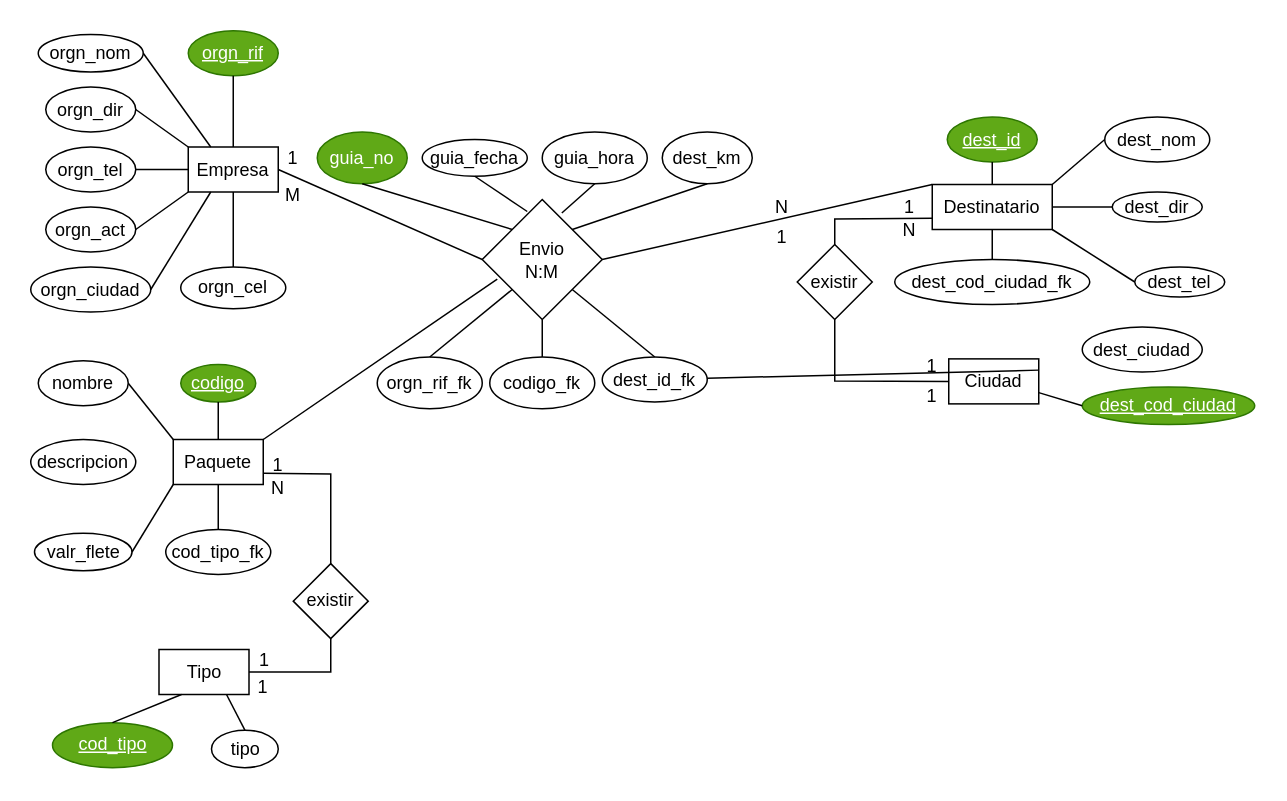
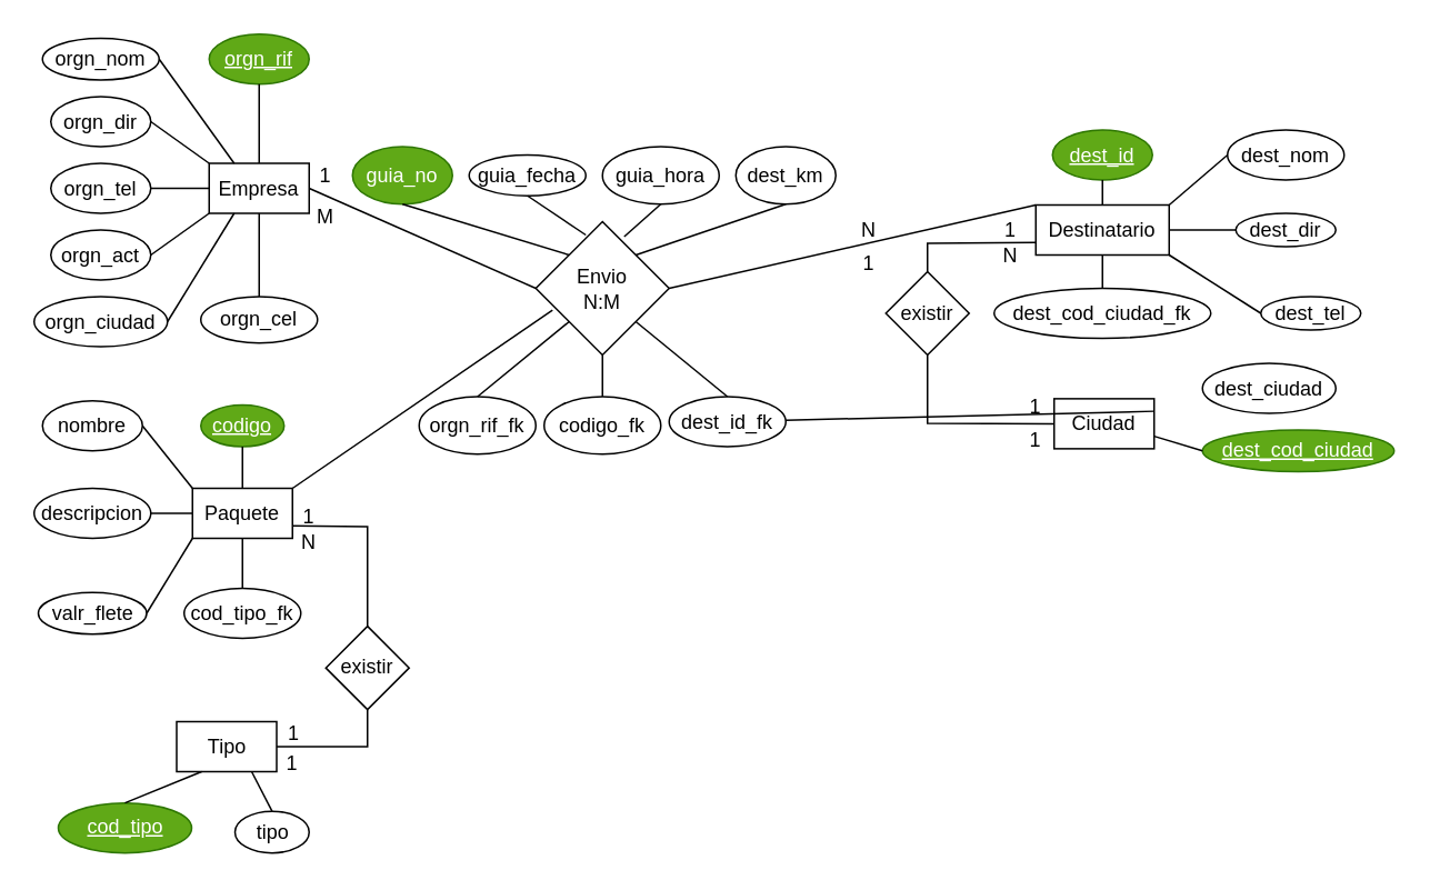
  <mxCell id="0" />
  <mxCell id="1" parent="0" />
  <mxCell id="2" value="Paquete" style="rounded=0;whiteSpace=wrap;html=1;" parent="1" vertex="1"><mxGeometry x="115" y="292.5" width="60" height="30" as="geometry" /></mxCell>
  <mxCell id="3" value="Destinatario" style="rounded=0;whiteSpace=wrap;html=1;" parent="1" vertex="1"><mxGeometry x="621" y="122.5" width="80" height="30" as="geometry" /></mxCell>
  <mxCell id="4" value="Empresa" style="rounded=0;whiteSpace=wrap;html=1;" parent="1" vertex="1"><mxGeometry x="125" y="97.5" width="60" height="30" as="geometry" /></mxCell>
  <mxCell id="5" value="orgn_rif" style="ellipse;whiteSpace=wrap;html=1;fontStyle=4;fillColor=#60a917;fontColor=#ffffff;strokeColor=#2D7600;" parent="1" vertex="1"><mxGeometry x="125" y="20" width="60" height="30" as="geometry" /></mxCell>
  <mxCell id="6" value="codigo_fk" style="ellipse;whiteSpace=wrap;html=1;" parent="1" vertex="1"><mxGeometry x="326" y="237.5" width="70" height="34.5" as="geometry" /></mxCell>
  <mxCell id="7" value="dest_id_fk" style="ellipse;whiteSpace=wrap;html=1;" parent="1" vertex="1"><mxGeometry x="401" y="237.5" width="70" height="30" as="geometry" /></mxCell>
  <mxCell id="8" value="orgn_rif_fk" style="ellipse;whiteSpace=wrap;html=1;" parent="1" vertex="1"><mxGeometry x="251" y="237.5" width="70" height="34.5" as="geometry" /></mxCell>
  <mxCell id="9" value="dest_km" style="ellipse;whiteSpace=wrap;html=1;" parent="1" vertex="1"><mxGeometry x="441" y="87.5" width="60" height="34.5" as="geometry" /></mxCell>
  <mxCell id="10" value="guia_hora" style="ellipse;whiteSpace=wrap;html=1;" parent="1" vertex="1"><mxGeometry x="361" y="87.5" width="70" height="34.5" as="geometry" /></mxCell>
  <mxCell id="11" value="guia_fecha" style="ellipse;whiteSpace=wrap;html=1;" parent="1" vertex="1"><mxGeometry x="281" y="92.5" width="70" height="24.5" as="geometry" /></mxCell>
  <mxCell id="12" value="guia_no" style="ellipse;whiteSpace=wrap;html=1;fillColor=#60a917;fontColor=#ffffff;strokeColor=#2D7600;" parent="1" vertex="1"><mxGeometry x="211" y="87.5" width="60" height="34.5" as="geometry" /></mxCell>
  <mxCell id="13" value="valr_flete" style="ellipse;whiteSpace=wrap;html=1;" parent="1" vertex="1"><mxGeometry x="22.5" y="355" width="65" height="25" as="geometry" /></mxCell>
  <mxCell id="14" value="descripcion" style="ellipse;whiteSpace=wrap;html=1;" parent="1" vertex="1"><mxGeometry x="20" y="292.5" width="70" height="30" as="geometry" /></mxCell>
  <mxCell id="15" value="nombre" style="ellipse;whiteSpace=wrap;html=1;" parent="1" vertex="1"><mxGeometry x="25" y="240" width="60" height="30" as="geometry" /></mxCell>
  <mxCell id="16" value="cod_tipo_fk" style="ellipse;whiteSpace=wrap;html=1;" parent="1" vertex="1"><mxGeometry x="110" y="352.5" width="70" height="30" as="geometry" /></mxCell>
  <mxCell id="17" value="codigo" style="ellipse;whiteSpace=wrap;html=1;fontStyle=4;fillColor=#60a917;fontColor=#ffffff;strokeColor=#2D7600;" parent="1" vertex="1"><mxGeometry x="120" y="242.5" width="50" height="25" as="geometry" /></mxCell>
  <mxCell id="18" value="dest_tel" style="ellipse;whiteSpace=wrap;html=1;" parent="1" vertex="1"><mxGeometry x="756" y="177.5" width="60" height="20" as="geometry" /></mxCell>
  <mxCell id="19" value="dest_dir" style="ellipse;whiteSpace=wrap;html=1;" parent="1" vertex="1"><mxGeometry x="741" y="127.5" width="60" height="20" as="geometry" /></mxCell>
  <mxCell id="20" value="dest_cod_ciudad_fk" style="ellipse;whiteSpace=wrap;html=1;" parent="1" vertex="1"><mxGeometry x="596" y="172.5" width="130" height="30" as="geometry" /></mxCell>
  <mxCell id="21" value="dest_nom" style="ellipse;whiteSpace=wrap;html=1;" parent="1" vertex="1"><mxGeometry x="736" y="77.5" width="70" height="30" as="geometry" /></mxCell>
  <mxCell id="22" value="dest_id" style="ellipse;whiteSpace=wrap;html=1;fontStyle=4;fillColor=#60a917;fontColor=#ffffff;strokeColor=#2D7600;" parent="1" vertex="1"><mxGeometry x="631" y="77.5" width="60" height="30" as="geometry" /></mxCell>
  <mxCell id="23" style="edgeStyle=orthogonalEdgeStyle;rounded=0;orthogonalLoop=1;jettySize=auto;html=1;exitX=0.5;exitY=0;exitDx=0;exitDy=0;entryX=0.5;entryY=1;entryDx=0;entryDy=0;strokeColor=none;" edge="1" parent="1" source="24" target="4"><mxGeometry relative="1" as="geometry" /></mxCell>
  <mxCell id="24" value="orgn_cel" style="ellipse;whiteSpace=wrap;html=1;" parent="1" vertex="1"><mxGeometry x="120" y="177.5" width="70" height="27.75" as="geometry" /></mxCell>
  <mxCell id="25" value="orgn_tel" style="ellipse;whiteSpace=wrap;html=1;" parent="1" vertex="1"><mxGeometry x="30" y="97.5" width="60" height="30" as="geometry" /></mxCell>
  <mxCell id="26" value="orgn_dir" style="ellipse;whiteSpace=wrap;html=1;" parent="1" vertex="1"><mxGeometry x="30" y="57.5" width="60" height="30" as="geometry" /></mxCell>
  <mxCell id="27" value="orgn_ciudad" style="ellipse;whiteSpace=wrap;html=1;" parent="1" vertex="1"><mxGeometry x="20" y="177.5" width="80" height="30" as="geometry" /></mxCell>
  <mxCell id="28" value="orgn_act" style="ellipse;whiteSpace=wrap;html=1;" parent="1" vertex="1"><mxGeometry x="30" y="137.5" width="60" height="30" as="geometry" /></mxCell>
  <mxCell id="29" value="orgn_nom" style="ellipse;whiteSpace=wrap;html=1;" parent="1" vertex="1"><mxGeometry x="25" y="22.5" width="70" height="25" as="geometry" /></mxCell>
  <mxCell id="30" value="" style="endArrow=none;html=1;rounded=0;entryX=0.5;entryY=0;entryDx=0;entryDy=0;exitX=0.5;exitY=1;exitDx=0;exitDy=0;" edge="1" parent="1" source="2" target="16"><mxGeometry width="50" height="50" relative="1" as="geometry"><mxPoint x="325" y="252.5" as="sourcePoint" /><mxPoint x="375" y="202.5" as="targetPoint" /></mxGeometry></mxCell>
  <mxCell id="31" value="" style="endArrow=none;html=1;rounded=0;exitX=1;exitY=0.5;exitDx=0;exitDy=0;entryX=0;entryY=1;entryDx=0;entryDy=0;" edge="1" parent="1" source="13" target="2"><mxGeometry width="50" height="50" relative="1" as="geometry"><mxPoint x="325" y="252.5" as="sourcePoint" /><mxPoint x="375" y="202.5" as="targetPoint" /></mxGeometry></mxCell>
+ <mxCell id="32" value="" style="endArrow=none;html=1;rounded=0;entryX=1;entryY=0.5;entryDx=0;entryDy=0;exitX=0;exitY=0.5;exitDx=0;exitDy=0;" edge="1" parent="1" source="2" target="14"><mxGeometry width="50" height="50" relative="1" as="geometry"><mxPoint x="325" y="252.5" as="sourcePoint" /><mxPoint x="375" y="202.5" as="targetPoint" /></mxGeometry></mxCell>
  <mxCell id="33" value="" style="endArrow=none;html=1;rounded=0;entryX=1;entryY=0.5;entryDx=0;entryDy=0;exitX=0;exitY=0;exitDx=0;exitDy=0;" edge="1" parent="1" source="2" target="15"><mxGeometry width="50" height="50" relative="1" as="geometry"><mxPoint x="325" y="252.5" as="sourcePoint" /><mxPoint x="375" y="202.5" as="targetPoint" /></mxGeometry></mxCell>
  <mxCell id="34" value="" style="endArrow=none;html=1;rounded=0;entryX=0.5;entryY=1;entryDx=0;entryDy=0;exitX=0.5;exitY=0;exitDx=0;exitDy=0;" edge="1" parent="1" source="2" target="17"><mxGeometry width="50" height="50" relative="1" as="geometry"><mxPoint x="325" y="252.5" as="sourcePoint" /><mxPoint x="375" y="202.5" as="targetPoint" /></mxGeometry></mxCell>
  <mxCell id="35" value="" style="endArrow=none;html=1;rounded=0;entryX=0.5;entryY=1;entryDx=0;entryDy=0;exitX=0.5;exitY=0;exitDx=0;exitDy=0;" edge="1" parent="1" source="20" target="3"><mxGeometry width="50" height="50" relative="1" as="geometry"><mxPoint x="491" y="327.5" as="sourcePoint" /><mxPoint x="541" y="277.5" as="targetPoint" /></mxGeometry></mxCell>
  <mxCell id="36" value="" style="endArrow=none;html=1;rounded=0;entryX=0;entryY=0.5;entryDx=0;entryDy=0;exitX=1;exitY=1;exitDx=0;exitDy=0;" edge="1" parent="1" source="3" target="18"><mxGeometry width="50" height="50" relative="1" as="geometry"><mxPoint x="721" y="157.5" as="sourcePoint" /><mxPoint x="541" y="277.5" as="targetPoint" /></mxGeometry></mxCell>
  <mxCell id="37" value="" style="endArrow=none;html=1;rounded=0;entryX=0;entryY=0.5;entryDx=0;entryDy=0;exitX=1;exitY=0.5;exitDx=0;exitDy=0;" edge="1" parent="1" source="3" target="19"><mxGeometry width="50" height="50" relative="1" as="geometry"><mxPoint x="491" y="327.5" as="sourcePoint" /><mxPoint x="541" y="277.5" as="targetPoint" /></mxGeometry></mxCell>
  <mxCell id="38" value="" style="endArrow=none;html=1;rounded=0;entryX=0;entryY=0.5;entryDx=0;entryDy=0;exitX=1;exitY=0;exitDx=0;exitDy=0;" edge="1" parent="1" source="3" target="21"><mxGeometry width="50" height="50" relative="1" as="geometry"><mxPoint x="491" y="327.5" as="sourcePoint" /><mxPoint x="541" y="277.5" as="targetPoint" /></mxGeometry></mxCell>
  <mxCell id="39" value="" style="endArrow=none;html=1;rounded=0;entryX=0.5;entryY=1;entryDx=0;entryDy=0;exitX=0.5;exitY=0;exitDx=0;exitDy=0;" edge="1" parent="1" source="3" target="22"><mxGeometry width="50" height="50" relative="1" as="geometry"><mxPoint x="491" y="327.5" as="sourcePoint" /><mxPoint x="541" y="277.5" as="targetPoint" /></mxGeometry></mxCell>
  <mxCell id="40" value="" style="endArrow=none;html=1;rounded=0;entryX=0.5;entryY=1;entryDx=0;entryDy=0;exitX=0.5;exitY=0;exitDx=0;exitDy=0;" edge="1" parent="1" source="4" target="5"><mxGeometry width="50" height="50" relative="1" as="geometry"><mxPoint x="335" y="267.5" as="sourcePoint" /><mxPoint x="385" y="217.5" as="targetPoint" /></mxGeometry></mxCell>
  <mxCell id="41" value="" style="endArrow=none;html=1;rounded=0;entryX=1;entryY=0.5;entryDx=0;entryDy=0;exitX=0.25;exitY=0;exitDx=0;exitDy=0;" edge="1" parent="1" source="4" target="29"><mxGeometry width="50" height="50" relative="1" as="geometry"><mxPoint x="335" y="267.5" as="sourcePoint" /><mxPoint x="385" y="217.5" as="targetPoint" /></mxGeometry></mxCell>
  <mxCell id="42" value="" style="endArrow=none;html=1;rounded=0;entryX=1;entryY=0.5;entryDx=0;entryDy=0;exitX=0;exitY=0;exitDx=0;exitDy=0;" edge="1" parent="1" source="4" target="26"><mxGeometry width="50" height="50" relative="1" as="geometry"><mxPoint x="335" y="267.5" as="sourcePoint" /><mxPoint x="385" y="217.5" as="targetPoint" /></mxGeometry></mxCell>
  <mxCell id="43" value="" style="endArrow=none;html=1;rounded=0;entryX=1;entryY=0.5;entryDx=0;entryDy=0;exitX=0;exitY=0.5;exitDx=0;exitDy=0;" edge="1" parent="1" source="4" target="25"><mxGeometry width="50" height="50" relative="1" as="geometry"><mxPoint x="335" y="267.5" as="sourcePoint" /><mxPoint x="385" y="217.5" as="targetPoint" /></mxGeometry></mxCell>
  <mxCell id="44" value="" style="endArrow=none;html=1;rounded=0;entryX=1;entryY=0.5;entryDx=0;entryDy=0;exitX=0;exitY=1;exitDx=0;exitDy=0;" edge="1" parent="1" source="4" target="28"><mxGeometry width="50" height="50" relative="1" as="geometry"><mxPoint x="335" y="267.5" as="sourcePoint" /><mxPoint x="385" y="217.5" as="targetPoint" /></mxGeometry></mxCell>
  <mxCell id="45" value="" style="endArrow=none;html=1;rounded=0;entryX=0.25;entryY=1;entryDx=0;entryDy=0;exitX=1;exitY=0.5;exitDx=0;exitDy=0;" edge="1" parent="1" source="27" target="4"><mxGeometry width="50" height="50" relative="1" as="geometry"><mxPoint x="335" y="267.5" as="sourcePoint" /><mxPoint x="385" y="217.5" as="targetPoint" /></mxGeometry></mxCell>
  <mxCell id="46" value="" style="endArrow=none;html=1;rounded=0;exitX=0.5;exitY=0;exitDx=0;exitDy=0;" edge="1" parent="1" source="24" target="4"><mxGeometry width="50" height="50" relative="1" as="geometry"><mxPoint x="335" y="267.5" as="sourcePoint" /><mxPoint x="155" y="127.5" as="targetPoint" /></mxGeometry></mxCell>
  <mxCell id="47" value="" style="endArrow=none;html=1;rounded=0;entryX=0.5;entryY=1;entryDx=0;entryDy=0;exitX=0.663;exitY=0.113;exitDx=0;exitDy=0;exitPerimeter=0;" edge="1" parent="1" source="60" target="10"><mxGeometry width="50" height="50" relative="1" as="geometry"><mxPoint x="271" y="-122.5" as="sourcePoint" /><mxPoint x="321" y="-172.5" as="targetPoint" /></mxGeometry></mxCell>
  <mxCell id="48" value="" style="endArrow=none;html=1;rounded=0;entryX=0.375;entryY=0.1;entryDx=0;entryDy=0;entryPerimeter=0;exitX=0.5;exitY=1;exitDx=0;exitDy=0;" edge="1" parent="1" source="11" target="60"><mxGeometry width="50" height="50" relative="1" as="geometry"><mxPoint x="271" y="-122.5" as="sourcePoint" /><mxPoint x="321" y="-172.5" as="targetPoint" /></mxGeometry></mxCell>
  <mxCell id="49" value="" style="endArrow=none;html=1;rounded=0;exitX=0.5;exitY=1;exitDx=0;exitDy=0;entryX=0;entryY=0;entryDx=0;entryDy=0;" edge="1" parent="1" source="12" target="60"><mxGeometry width="50" height="50" relative="1" as="geometry"><mxPoint x="271" y="-122.5" as="sourcePoint" /><mxPoint x="321" y="-172.5" as="targetPoint" /></mxGeometry></mxCell>
  <mxCell id="50" value="Ciudad" style="rounded=0;whiteSpace=wrap;html=1;" vertex="1" parent="1"><mxGeometry x="632" y="238.75" width="60" height="30" as="geometry" /></mxCell>
  <mxCell id="51" value="dest_ciudad" style="ellipse;whiteSpace=wrap;html=1;" vertex="1" parent="1"><mxGeometry x="721" y="217.5" width="80" height="30" as="geometry" /></mxCell>
  <mxCell id="52" value="dest_cod_ciudad" style="ellipse;whiteSpace=wrap;html=1;fontStyle=4;fillColor=#60a917;fontColor=#ffffff;strokeColor=#2D7600;" vertex="1" parent="1"><mxGeometry x="721" y="257.5" width="115" height="25" as="geometry" /></mxCell>
  <mxCell id="53" value="" style="endArrow=none;html=1;rounded=0;exitX=1;exitY=0.25;exitDx=0;exitDy=0;" edge="1" parent="1" source="50" target="7"><mxGeometry width="50" height="50" relative="1" as="geometry"><mxPoint x="842" y="198.75" as="sourcePoint" /><mxPoint x="892" y="148.75" as="targetPoint" /></mxGeometry></mxCell>
  <mxCell id="54" value="" style="endArrow=none;html=1;rounded=0;entryX=0;entryY=0.5;entryDx=0;entryDy=0;exitX=1;exitY=0.75;exitDx=0;exitDy=0;" edge="1" parent="1" source="50" target="52"><mxGeometry width="50" height="50" relative="1" as="geometry"><mxPoint x="842" y="198.75" as="sourcePoint" /><mxPoint x="892" y="148.75" as="targetPoint" /></mxGeometry></mxCell>
  <mxCell id="55" value="Tipo" style="rounded=0;whiteSpace=wrap;html=1;" vertex="1" parent="1"><mxGeometry x="105.5" y="432.5" width="60" height="30" as="geometry" /></mxCell>
  <mxCell id="56" value="cod_tipo" style="ellipse;whiteSpace=wrap;html=1;fontStyle=4;fillColor=#60a917;fontColor=#ffffff;strokeColor=#2D7600;" vertex="1" parent="1"><mxGeometry x="34.5" y="481.25" width="80" height="30" as="geometry" /></mxCell>
  <mxCell id="57" value="tipo" style="ellipse;whiteSpace=wrap;html=1;fontStyle=0" vertex="1" parent="1"><mxGeometry x="140.5" y="486.25" width="44.5" height="25" as="geometry" /></mxCell>
  <mxCell id="58" value="" style="endArrow=none;html=1;rounded=0;entryX=0.5;entryY=0;entryDx=0;entryDy=0;exitX=0.25;exitY=1;exitDx=0;exitDy=0;" edge="1" parent="1" source="55" target="56"><mxGeometry width="50" height="50" relative="1" as="geometry"><mxPoint x="315.5" y="392.5" as="sourcePoint" /><mxPoint x="365.5" y="342.5" as="targetPoint" /></mxGeometry></mxCell>
  <mxCell id="59" value="" style="endArrow=none;html=1;rounded=0;entryX=0.5;entryY=0;entryDx=0;entryDy=0;exitX=0.75;exitY=1;exitDx=0;exitDy=0;" edge="1" parent="1" source="55" target="57"><mxGeometry width="50" height="50" relative="1" as="geometry"><mxPoint x="315.5" y="392.5" as="sourcePoint" /><mxPoint x="365.5" y="342.5" as="targetPoint" /></mxGeometry></mxCell>
  <mxCell id="60" value="Envio&lt;br&gt;N:M" style="rhombus;whiteSpace=wrap;html=1;" vertex="1" parent="1"><mxGeometry x="321" y="132.5" width="80" height="80" as="geometry" /></mxCell>
  <mxCell id="61" value="" style="endArrow=none;html=1;rounded=0;entryX=0;entryY=0;entryDx=0;entryDy=0;exitX=1;exitY=0.5;exitDx=0;exitDy=0;" edge="1" parent="1" source="60" target="3"><mxGeometry width="50" height="50" relative="1" as="geometry"><mxPoint x="46" y="652.5" as="sourcePoint" /><mxPoint x="96" y="602.5" as="targetPoint" /></mxGeometry></mxCell>
  <mxCell id="62" value="" style="endArrow=none;html=1;rounded=0;entryX=1;entryY=0;entryDx=0;entryDy=0;exitX=0.125;exitY=0.663;exitDx=0;exitDy=0;exitPerimeter=0;" edge="1" parent="1" source="60" target="2"><mxGeometry width="50" height="50" relative="1" as="geometry"><mxPoint x="46" y="652.5" as="sourcePoint" /><mxPoint x="96" y="602.5" as="targetPoint" /></mxGeometry></mxCell>
  <mxCell id="63" value="" style="endArrow=none;html=1;rounded=0;entryX=0.5;entryY=0;entryDx=0;entryDy=0;exitX=1;exitY=0.75;exitDx=0;exitDy=0;" edge="1" parent="1" source="2" target="77"><mxGeometry width="50" height="50" relative="1" as="geometry"><mxPoint x="220" y="302.5" as="sourcePoint" /><mxPoint x="130" y="587.5" as="targetPoint" /><Array as="points"><mxPoint x="220" y="315.5" /></Array></mxGeometry></mxCell>
  <mxCell id="64" value="" style="endArrow=none;html=1;rounded=0;entryX=0.5;entryY=1;entryDx=0;entryDy=0;exitX=1;exitY=0.5;exitDx=0;exitDy=0;" edge="1" parent="1" source="55" target="77"><mxGeometry width="50" height="50" relative="1" as="geometry"><mxPoint x="80" y="637.5" as="sourcePoint" /><mxPoint x="130" y="587.5" as="targetPoint" /><Array as="points"><mxPoint x="220" y="447.5" /></Array></mxGeometry></mxCell>
  <mxCell id="65" value="" style="endArrow=none;html=1;rounded=0;entryX=0.5;entryY=0;entryDx=0;entryDy=0;exitX=1;exitY=1;exitDx=0;exitDy=0;" edge="1" parent="1" source="60" target="7"><mxGeometry width="50" height="50" relative="1" as="geometry"><mxPoint x="281" y="77.5" as="sourcePoint" /><mxPoint x="331" y="27.5" as="targetPoint" /></mxGeometry></mxCell>
  <mxCell id="66" value="" style="endArrow=none;html=1;rounded=0;exitX=0.5;exitY=0;exitDx=0;exitDy=0;entryX=0.5;entryY=1;entryDx=0;entryDy=0;" edge="1" parent="1" source="6" target="60"><mxGeometry width="50" height="50" relative="1" as="geometry"><mxPoint x="281" y="77.5" as="sourcePoint" /><mxPoint x="331" y="27.5" as="targetPoint" /></mxGeometry></mxCell>
  <mxCell id="67" value="" style="endArrow=none;html=1;rounded=0;entryX=0.5;entryY=0;entryDx=0;entryDy=0;exitX=0;exitY=1;exitDx=0;exitDy=0;" edge="1" parent="1" source="60" target="8"><mxGeometry width="50" height="50" relative="1" as="geometry"><mxPoint x="281" y="77.5" as="sourcePoint" /><mxPoint x="331" y="27.5" as="targetPoint" /></mxGeometry></mxCell>
  <mxCell id="68" value="" style="endArrow=none;html=1;rounded=0;entryX=0.5;entryY=1;entryDx=0;entryDy=0;exitX=1;exitY=0;exitDx=0;exitDy=0;" edge="1" parent="1" source="60" target="9"><mxGeometry width="50" height="50" relative="1" as="geometry"><mxPoint x="281" y="77.5" as="sourcePoint" /><mxPoint x="331" y="27.5" as="targetPoint" /></mxGeometry></mxCell>
  <mxCell id="69" value="existir" style="rhombus;whiteSpace=wrap;html=1;" vertex="1" parent="1"><mxGeometry x="531" y="162.5" width="50" height="50" as="geometry" /></mxCell>
  <mxCell id="70" value="" style="endArrow=none;html=1;rounded=0;entryX=1;entryY=0.5;entryDx=0;entryDy=0;exitX=0;exitY=0.5;exitDx=0;exitDy=0;" edge="1" parent="1" source="60" target="4"><mxGeometry width="50" height="50" relative="1" as="geometry"><mxPoint x="501" y="247.5" as="sourcePoint" /><mxPoint x="551" y="197.5" as="targetPoint" /></mxGeometry></mxCell>
  <mxCell id="71" value="" style="endArrow=none;html=1;rounded=0;entryX=0;entryY=0.5;entryDx=0;entryDy=0;exitX=0.5;exitY=1;exitDx=0;exitDy=0;" edge="1" parent="1" source="69" target="50"><mxGeometry width="50" height="50" relative="1" as="geometry"><mxPoint x="551" y="253.5" as="sourcePoint" /><mxPoint x="551" y="197.5" as="targetPoint" /><Array as="points"><mxPoint x="556" y="253.5" /></Array></mxGeometry></mxCell>
  <mxCell id="72" value="" style="endArrow=none;html=1;rounded=0;entryX=0;entryY=0.75;entryDx=0;entryDy=0;exitX=0.5;exitY=0;exitDx=0;exitDy=0;" edge="1" parent="1" source="69" target="3"><mxGeometry width="50" height="50" relative="1" as="geometry"><mxPoint x="501" y="247.5" as="sourcePoint" /><mxPoint x="551" y="197.5" as="targetPoint" /><Array as="points"><mxPoint x="556" y="145.5" /></Array></mxGeometry></mxCell>
  <mxCell id="73" value="1" style="text;html=1;strokeColor=none;fillColor=none;align=center;verticalAlign=middle;whiteSpace=wrap;rounded=0;" vertex="1" parent="1"><mxGeometry x="596" y="132.5" width="20" height="10" as="geometry" /></mxCell>
  <mxCell id="74" value="1" style="text;html=1;strokeColor=none;fillColor=none;align=center;verticalAlign=middle;whiteSpace=wrap;rounded=0;" vertex="1" parent="1"><mxGeometry x="611" y="258.75" width="20" height="10" as="geometry" /></mxCell>
  <mxCell id="75" value="1" style="text;html=1;strokeColor=none;fillColor=none;align=center;verticalAlign=middle;whiteSpace=wrap;rounded=0;" vertex="1" parent="1"><mxGeometry x="611" y="238.75" width="20" height="10" as="geometry" /></mxCell>
  <mxCell id="76" value="N" style="text;html=1;strokeColor=none;fillColor=none;align=center;verticalAlign=middle;whiteSpace=wrap;rounded=0;" vertex="1" parent="1"><mxGeometry x="596" y="147.5" width="20" height="10" as="geometry" /></mxCell>
  <mxCell id="77" value="existir" style="rhombus;whiteSpace=wrap;html=1;" vertex="1" parent="1"><mxGeometry x="195" y="375.25" width="50" height="50" as="geometry" /></mxCell>
  <mxCell id="78" value="1" style="text;html=1;strokeColor=none;fillColor=none;align=center;verticalAlign=middle;whiteSpace=wrap;rounded=0;" vertex="1" parent="1"><mxGeometry x="165.5" y="435.25" width="20" height="10" as="geometry" /></mxCell>
  <mxCell id="79" value="1" style="text;html=1;strokeColor=none;fillColor=none;align=center;verticalAlign=middle;whiteSpace=wrap;rounded=0;" vertex="1" parent="1"><mxGeometry x="165" y="452.5" width="20" height="10" as="geometry" /></mxCell>
  <mxCell id="80" value="1" style="text;html=1;strokeColor=none;fillColor=none;align=center;verticalAlign=middle;whiteSpace=wrap;rounded=0;" vertex="1" parent="1"><mxGeometry x="175" y="304.75" width="20" height="10" as="geometry" /></mxCell>
  <mxCell id="81" value="N" style="text;html=1;strokeColor=none;fillColor=none;align=center;verticalAlign=middle;whiteSpace=wrap;rounded=0;" vertex="1" parent="1"><mxGeometry x="175" y="320.25" width="20" height="10" as="geometry" /></mxCell>
  <mxCell id="82" value="1" style="text;html=1;strokeColor=none;fillColor=none;align=center;verticalAlign=middle;whiteSpace=wrap;rounded=0;" vertex="1" parent="1"><mxGeometry x="185" y="99.75" width="20" height="10" as="geometry" /></mxCell>
  <mxCell id="83" value="N" style="text;html=1;strokeColor=none;fillColor=none;align=center;verticalAlign=middle;whiteSpace=wrap;rounded=0;" vertex="1" parent="1"><mxGeometry x="511" y="132.5" width="20" height="10" as="geometry" /></mxCell>
  <mxCell id="84" value="1" style="text;html=1;strokeColor=none;fillColor=none;align=center;verticalAlign=middle;whiteSpace=wrap;rounded=0;" vertex="1" parent="1"><mxGeometry x="511" y="152.5" width="20" height="10" as="geometry" /></mxCell>
  <mxCell id="85" value="M" style="text;html=1;strokeColor=none;fillColor=none;align=center;verticalAlign=middle;whiteSpace=wrap;rounded=0;" vertex="1" parent="1"><mxGeometry x="185" y="127.5" width="20" height="5" as="geometry" /></mxCell>
